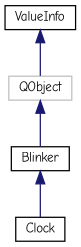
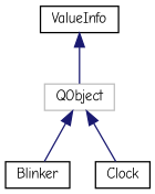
  digraph {
    fontname="Comic Neue"
    rankdir=TB
    node [color=black fillcolor=white fontname="Comic Neue" fontsize=10 shape=record style=filled]
    edge [color=midnightblue dir=back fontname="Comic Neue" fontsize=10 labelfontname=Helvetica labelfontsize=10 style=solid]
    n1 [color=grey75 height=0.2 label=QObject width=0.4]
    n2 [height=0.2 label=Blinker width=0.4]
    n3 [height=0.2 label=Clock width=0.4]
    n4 [height=0.2 label=ValueInfo width=0.4]
    n1 -> n2
-   n2 -> n3
+   n1 -> n3
    n4 -> n1
  }
